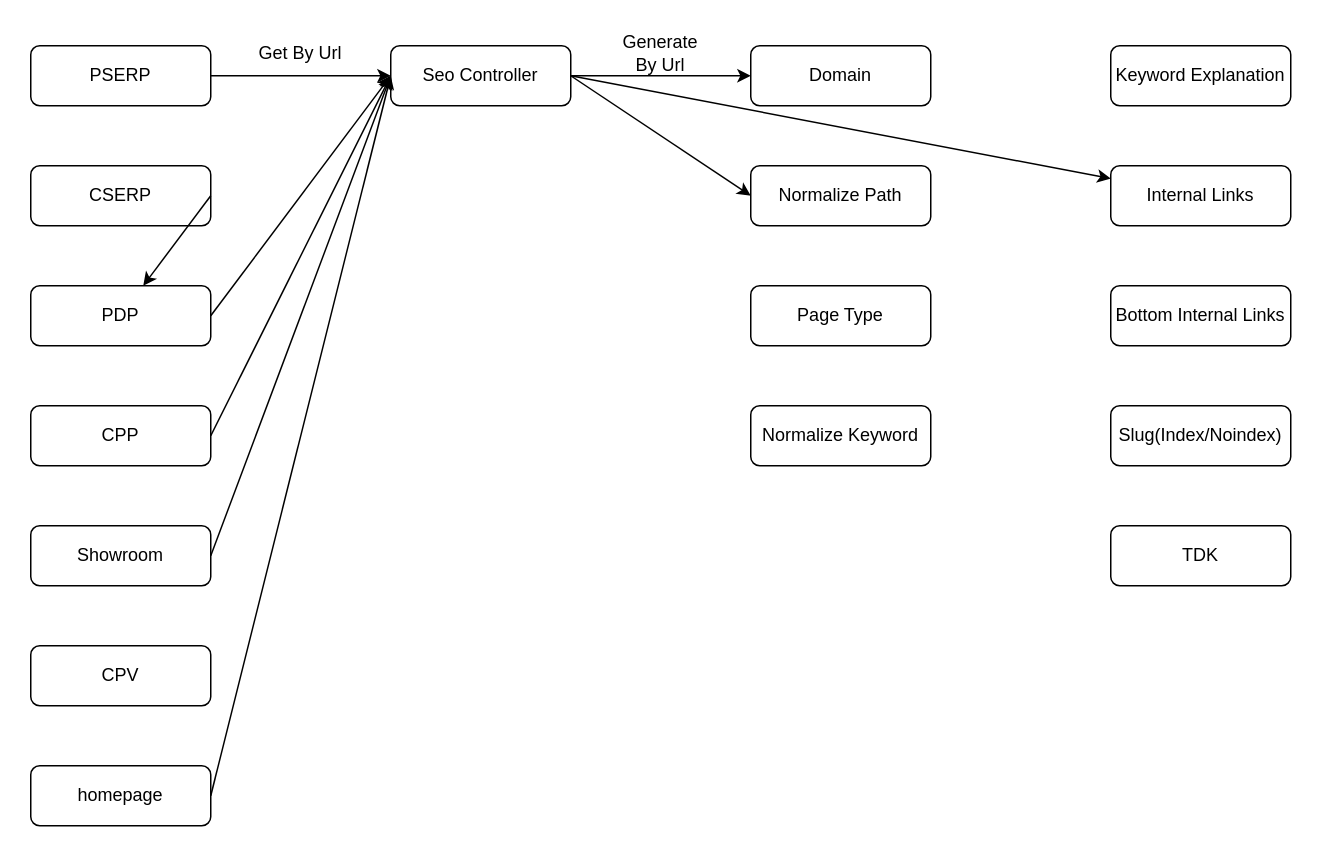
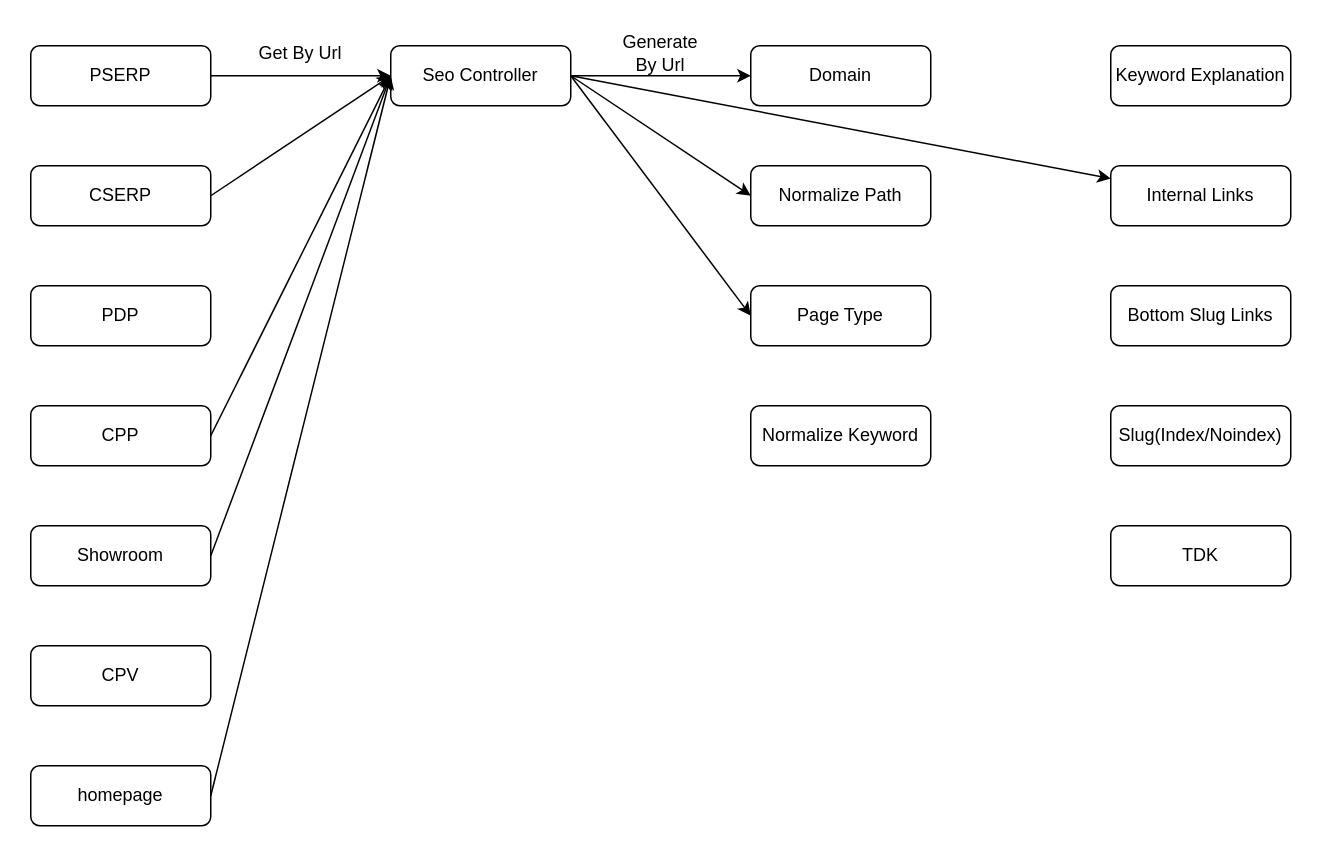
  <mxCell id="0" />
  <mxCell id="1" parent="0" />
  <mxCell id="2" style="edgeStyle=orthogonalEdgeStyle;rounded=0;orthogonalLoop=1;jettySize=auto;html=1;exitX=1;exitY=0.5;exitDx=0;exitDy=0;entryX=0;entryY=0.5;entryDx=0;entryDy=0;" edge="1" parent="1" source="3" target="11"><mxGeometry relative="1" as="geometry" /></mxCell>
  <mxCell id="3" value="PSERP" style="rounded=1;whiteSpace=wrap;html=1;" vertex="1" parent="1"><mxGeometry x="20" y="30" width="120" height="40" as="geometry" /></mxCell>
  <mxCell id="4" value="CSERP" style="rounded=1;whiteSpace=wrap;html=1;" vertex="1" parent="1"><mxGeometry x="20" y="110" width="120" height="40" as="geometry" /></mxCell>
  <mxCell id="5" value="PDP" style="rounded=1;whiteSpace=wrap;html=1;" vertex="1" parent="1"><mxGeometry x="20" y="190" width="120" height="40" as="geometry" /></mxCell>
  <mxCell id="6" value="CPP" style="rounded=1;whiteSpace=wrap;html=1;" vertex="1" parent="1"><mxGeometry x="20" y="270" width="120" height="40" as="geometry" /></mxCell>
  <mxCell id="7" value="Showroom" style="rounded=1;whiteSpace=wrap;html=1;" vertex="1" parent="1"><mxGeometry x="20" y="350" width="120" height="40" as="geometry" /></mxCell>
  <mxCell id="8" value="CPV" style="rounded=1;whiteSpace=wrap;html=1;" vertex="1" parent="1"><mxGeometry x="20" y="430" width="120" height="40" as="geometry" /></mxCell>
  <mxCell id="9" value="homepage" style="rounded=1;whiteSpace=wrap;html=1;" vertex="1" parent="1"><mxGeometry x="20" y="510" width="120" height="40" as="geometry" /></mxCell>
  <mxCell id="10" style="edgeStyle=orthogonalEdgeStyle;rounded=0;orthogonalLoop=1;jettySize=auto;html=1;exitX=1;exitY=0.5;exitDx=0;exitDy=0;entryX=0;entryY=0.5;entryDx=0;entryDy=0;" edge="1" parent="1" source="11" target="14"><mxGeometry relative="1" as="geometry" /></mxCell>
  <mxCell id="11" value="Seo Controller" style="rounded=1;whiteSpace=wrap;html=1;" vertex="1" parent="1"><mxGeometry x="260" y="30" width="120" height="40" as="geometry" /></mxCell>
  <mxCell id="12" value="Keyword Explanation" style="rounded=1;whiteSpace=wrap;html=1;" vertex="1" parent="1"><mxGeometry x="740" y="30" width="120" height="40" as="geometry" /></mxCell>
  <mxCell id="13" value="Internal Links" style="rounded=1;whiteSpace=wrap;html=1;" vertex="1" parent="1"><mxGeometry x="740" y="110" width="120" height="40" as="geometry" /></mxCell>
  <mxCell id="14" value="Domain" style="rounded=1;whiteSpace=wrap;html=1;" vertex="1" parent="1"><mxGeometry x="500" y="30" width="120" height="40" as="geometry" /></mxCell>
  <mxCell id="15" value="Normalize Path" style="rounded=1;whiteSpace=wrap;html=1;" vertex="1" parent="1"><mxGeometry x="500" y="110" width="120" height="40" as="geometry" /></mxCell>
  <mxCell id="16" value="Page Type" style="rounded=1;whiteSpace=wrap;html=1;" vertex="1" parent="1"><mxGeometry x="500" y="190" width="120" height="40" as="geometry" /></mxCell>
  <mxCell id="17" value="Normalize Keyword" style="rounded=1;whiteSpace=wrap;html=1;" vertex="1" parent="1"><mxGeometry x="500" y="270" width="120" height="40" as="geometry" /></mxCell>
- <mxCell id="18" value="Bottom Internal Links" style="rounded=1;whiteSpace=wrap;html=1;" vertex="1" parent="1"><mxGeometry x="740" y="190" width="120" height="40" as="geometry" /></mxCell>
+ <mxCell id="18" value="Bottom Slug Links" style="rounded=1;whiteSpace=wrap;html=1;" vertex="1" parent="1"><mxGeometry x="740" y="190" width="120" height="40" as="geometry" /></mxCell>
  <mxCell id="19" value="Slug(Index/Noindex)" style="rounded=1;whiteSpace=wrap;html=1;" vertex="1" parent="1"><mxGeometry x="740" y="270" width="120" height="40" as="geometry" /></mxCell>
  <mxCell id="20" value="TDK" style="rounded=1;whiteSpace=wrap;html=1;" vertex="1" parent="1"><mxGeometry x="740" y="350" width="120" height="40" as="geometry" /></mxCell>
- <mxCell id="21" value="" style="endArrow=classic;html=1;rounded=0;exitX=1;exitY=0.5;exitDx=0;exitDy=0;" edge="1" parent="1" source="4" target="5"><mxGeometry width="50" height="50" relative="1" as="geometry"><mxPoint x="630" y="270" as="sourcePoint" /><mxPoint x="680" y="220" as="targetPoint" /></mxGeometry></mxCell>
- <mxCell id="22" value="" style="endArrow=classic;html=1;rounded=0;exitX=1;exitY=0.5;exitDx=0;exitDy=0;entryX=0;entryY=0.5;entryDx=0;entryDy=0;" edge="1" parent="1" source="5" target="11"><mxGeometry width="50" height="50" relative="1" as="geometry"><mxPoint x="190" y="140" as="sourcePoint" /><mxPoint x="270" y="60" as="targetPoint" /></mxGeometry></mxCell>
+ <mxCell id="21" value="" style="endArrow=classic;html=1;rounded=0;exitX=1;exitY=0.5;exitDx=0;exitDy=0;entryX=0;entryY=0.5;entryDx=0;entryDy=0;" edge="1" parent="1" source="4" target="11"><mxGeometry width="50" height="50" relative="1" as="geometry"><mxPoint x="630" y="270" as="sourcePoint" /><mxPoint x="680" y="220" as="targetPoint" /></mxGeometry></mxCell>
  <mxCell id="23" value="" style="endArrow=classic;html=1;rounded=0;exitX=1;exitY=0.5;exitDx=0;exitDy=0;entryX=0;entryY=0.5;entryDx=0;entryDy=0;" edge="1" parent="1" source="6" target="11"><mxGeometry width="50" height="50" relative="1" as="geometry"><mxPoint x="200" y="150" as="sourcePoint" /><mxPoint x="280" y="70" as="targetPoint" /></mxGeometry></mxCell>
  <mxCell id="24" value="" style="endArrow=classic;html=1;rounded=0;exitX=1;exitY=0.5;exitDx=0;exitDy=0;" edge="1" parent="1" source="7"><mxGeometry width="50" height="50" relative="1" as="geometry"><mxPoint x="210" y="160" as="sourcePoint" /><mxPoint x="260" y="50" as="targetPoint" /></mxGeometry></mxCell>
  <mxCell id="25" value="" style="endArrow=classic;html=1;rounded=0;exitX=1;exitY=0.5;exitDx=0;exitDy=0;entryX=0;entryY=0.5;entryDx=0;entryDy=0;" edge="1" parent="1" source="9" target="11"><mxGeometry width="50" height="50" relative="1" as="geometry"><mxPoint x="230" y="180" as="sourcePoint" /><mxPoint x="310" y="100" as="targetPoint" /></mxGeometry></mxCell>
  <mxCell id="26" value="" style="endArrow=classic;html=1;rounded=0;exitX=1;exitY=0.5;exitDx=0;exitDy=0;entryX=0;entryY=0.5;entryDx=0;entryDy=0;" edge="1" parent="1" source="11" target="15"><mxGeometry width="50" height="50" relative="1" as="geometry"><mxPoint x="240" y="190" as="sourcePoint" /><mxPoint x="320" y="110" as="targetPoint" /></mxGeometry></mxCell>
+ <mxCell id="27" value="" style="endArrow=classic;html=1;rounded=0;exitX=1;exitY=0.5;exitDx=0;exitDy=0;entryX=0;entryY=0.5;entryDx=0;entryDy=0;" edge="1" parent="1" source="11" target="16"><mxGeometry width="50" height="50" relative="1" as="geometry"><mxPoint x="250" y="200" as="sourcePoint" /><mxPoint x="330" y="120" as="targetPoint" /></mxGeometry></mxCell>
  <mxCell id="28" value="" style="endArrow=classic;html=1;rounded=0;exitX=1;exitY=0.5;exitDx=0;exitDy=0;" edge="1" parent="1" source="11" target="13"><mxGeometry width="50" height="50" relative="1" as="geometry"><mxPoint x="260" y="210" as="sourcePoint" /><mxPoint x="340" y="130" as="targetPoint" /></mxGeometry></mxCell>
  <mxCell id="29" value="Get By Url" style="text;html=1;align=center;verticalAlign=middle;whiteSpace=wrap;rounded=0;" vertex="1" parent="1"><mxGeometry x="170" y="20" width="60" height="30" as="geometry" /></mxCell>
  <mxCell id="30" value="Generate By Url" style="text;html=1;align=center;verticalAlign=middle;whiteSpace=wrap;rounded=0;" vertex="1" parent="1"><mxGeometry x="410" y="20" width="60" height="30" as="geometry" /></mxCell>
